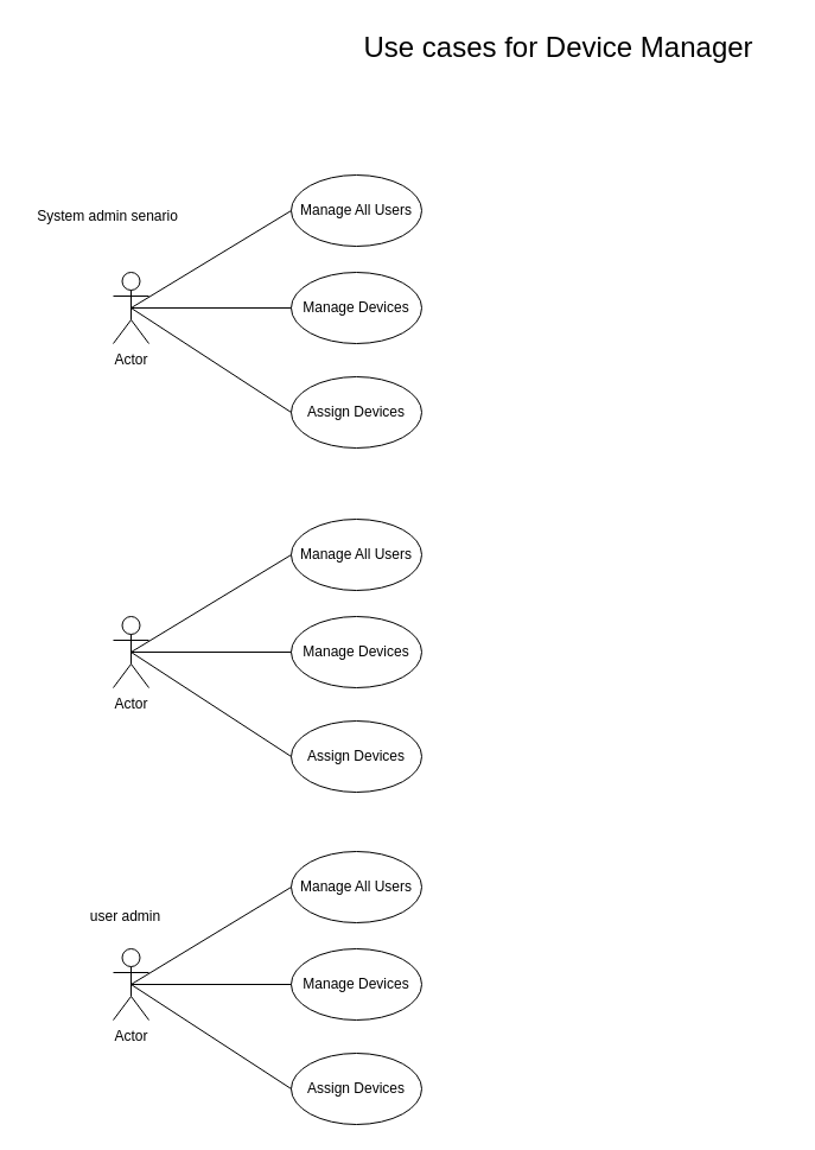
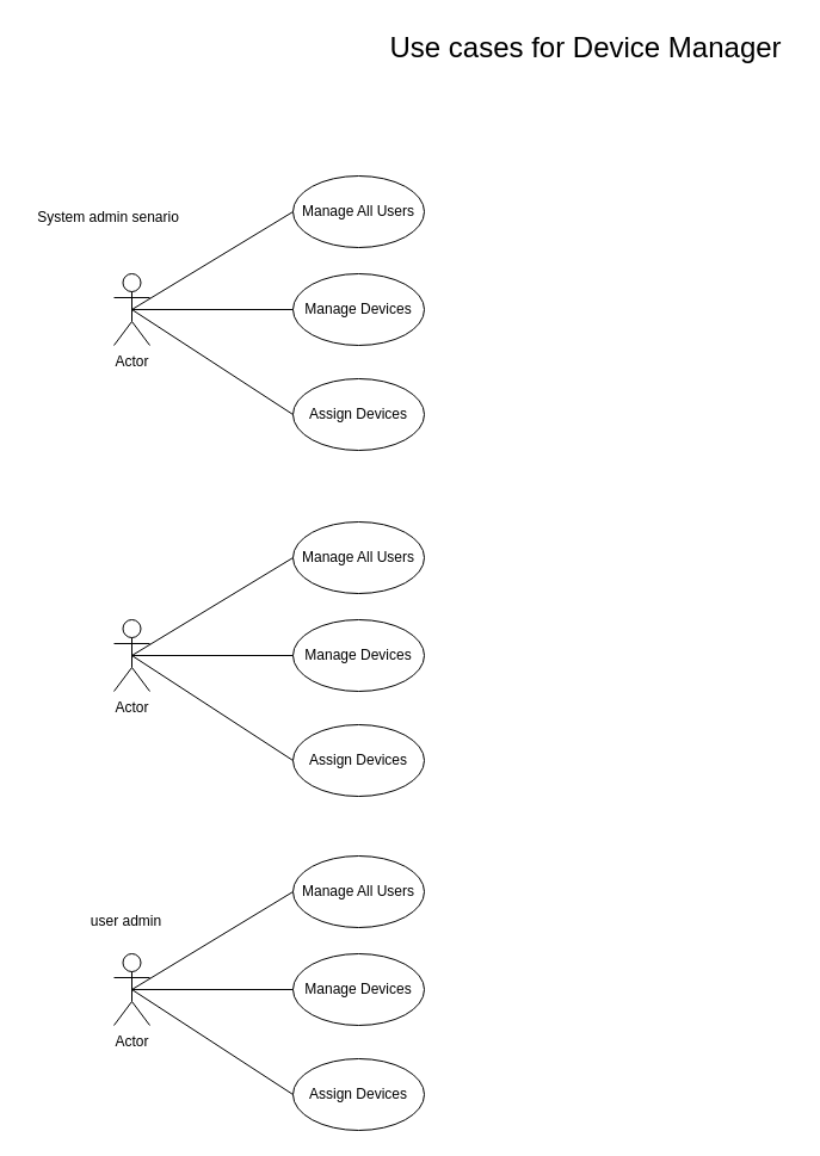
  <mxCell id="0" />
  <mxCell id="1" parent="0" />
  <mxCell id="2" value="Actor" style="shape=umlActor;verticalLabelPosition=bottom;verticalAlign=top;html=1;outlineConnect=0;" vertex="1" parent="1"><mxGeometry x="95" y="229" width="30" height="60" as="geometry" /></mxCell>
  <mxCell id="3" value="Actor" style="shape=umlActor;verticalLabelPosition=bottom;verticalAlign=top;html=1;outlineConnect=0;" vertex="1" parent="1"><mxGeometry x="95" y="519" width="30" height="60" as="geometry" /></mxCell>
  <mxCell id="4" value="Actor" style="shape=umlActor;verticalLabelPosition=bottom;verticalAlign=top;html=1;outlineConnect=0;" vertex="1" parent="1"><mxGeometry x="95" y="799" width="30" height="60" as="geometry" /></mxCell>
  <mxCell id="5" value="&lt;div&gt;System admin senario&lt;/div&gt;" style="text;html=1;align=center;verticalAlign=middle;resizable=0;points=[];autosize=1;strokeColor=none;fillColor=none;" vertex="1" parent="1"><mxGeometry x="20" y="167" width="140" height="30" as="geometry" /></mxCell>
  <mxCell id="6" value="&lt;div&gt;user admin&lt;/div&gt;" style="text;html=1;align=center;verticalAlign=middle;resizable=0;points=[];autosize=1;strokeColor=none;fillColor=none;" vertex="1" parent="1"><mxGeometry x="60" y="757" width="90" height="30" as="geometry" /></mxCell>
- <mxCell id="7" value="&lt;div&gt;&lt;font style=&quot;font-size: 24px;&quot;&gt;Use cases for Device Manager&lt;/font&gt;&lt;/div&gt;" style="text;html=1;align=center;verticalAlign=middle;resizable=0;points=[];autosize=1;strokeColor=none;fillColor=none;" vertex="1" parent="1"><mxGeometry x="295" y="20" width="350" height="40" as="geometry" /></mxCell>
+ <mxCell id="7" value="&lt;div&gt;&lt;font style=&quot;font-size: 24px;&quot;&gt;Use cases for Device Manager&lt;/font&gt;&lt;/div&gt;" style="text;html=1;align=center;verticalAlign=middle;resizable=0;points=[];autosize=1;strokeColor=none;fillColor=none;" vertex="1" parent="1"><mxGeometry x="315" y="20" width="350" height="40" as="geometry" /></mxCell>
  <mxCell id="8" value="Manage All Users" style="ellipse;whiteSpace=wrap;html=1;" vertex="1" parent="1"><mxGeometry x="245" y="147" width="110" height="60" as="geometry" /></mxCell>
  <mxCell id="9" value="Manage Devices" style="ellipse;whiteSpace=wrap;html=1;" vertex="1" parent="1"><mxGeometry x="245" y="229" width="110" height="60" as="geometry" /></mxCell>
  <mxCell id="10" value="Assign Devices" style="ellipse;whiteSpace=wrap;html=1;" vertex="1" parent="1"><mxGeometry x="245" y="317" width="110" height="60" as="geometry" /></mxCell>
  <mxCell id="11" value="" style="endArrow=none;html=1;rounded=0;exitX=0;exitY=0.5;exitDx=0;exitDy=0;entryX=0.5;entryY=0.5;entryDx=0;entryDy=0;entryPerimeter=0;" edge="1" parent="1" source="8" target="2"><mxGeometry width="50" height="50" relative="1" as="geometry"><mxPoint x="435" y="447" as="sourcePoint" /><mxPoint x="485" y="397" as="targetPoint" /></mxGeometry></mxCell>
  <mxCell id="12" value="" style="endArrow=none;html=1;rounded=0;exitX=0;exitY=0.5;exitDx=0;exitDy=0;entryX=0.5;entryY=0.5;entryDx=0;entryDy=0;entryPerimeter=0;" edge="1" parent="1" source="9" target="2"><mxGeometry width="50" height="50" relative="1" as="geometry"><mxPoint x="435" y="447" as="sourcePoint" /><mxPoint x="485" y="397" as="targetPoint" /></mxGeometry></mxCell>
  <mxCell id="13" value="" style="endArrow=none;html=1;rounded=0;exitX=0;exitY=0.5;exitDx=0;exitDy=0;entryX=0.5;entryY=0.5;entryDx=0;entryDy=0;entryPerimeter=0;" edge="1" parent="1" source="10" target="2"><mxGeometry width="50" height="50" relative="1" as="geometry"><mxPoint x="435" y="447" as="sourcePoint" /><mxPoint x="485" y="397" as="targetPoint" /></mxGeometry></mxCell>
  <mxCell id="14" value="Manage All Users" style="ellipse;whiteSpace=wrap;html=1;" vertex="1" parent="1"><mxGeometry x="245" y="437" width="110" height="60" as="geometry" /></mxCell>
  <mxCell id="15" value="Manage Devices" style="ellipse;whiteSpace=wrap;html=1;" vertex="1" parent="1"><mxGeometry x="245" y="519" width="110" height="60" as="geometry" /></mxCell>
  <mxCell id="16" value="Assign Devices" style="ellipse;whiteSpace=wrap;html=1;" vertex="1" parent="1"><mxGeometry x="245" y="607" width="110" height="60" as="geometry" /></mxCell>
  <mxCell id="17" value="" style="endArrow=none;html=1;rounded=0;exitX=0;exitY=0.5;exitDx=0;exitDy=0;entryX=0.5;entryY=0.5;entryDx=0;entryDy=0;entryPerimeter=0;" edge="1" parent="1" source="14"><mxGeometry width="50" height="50" relative="1" as="geometry"><mxPoint x="435" y="737" as="sourcePoint" /><mxPoint x="110" y="549" as="targetPoint" /></mxGeometry></mxCell>
  <mxCell id="18" value="" style="endArrow=none;html=1;rounded=0;exitX=0;exitY=0.5;exitDx=0;exitDy=0;entryX=0.5;entryY=0.5;entryDx=0;entryDy=0;entryPerimeter=0;" edge="1" parent="1" source="15"><mxGeometry width="50" height="50" relative="1" as="geometry"><mxPoint x="435" y="737" as="sourcePoint" /><mxPoint x="110" y="549" as="targetPoint" /></mxGeometry></mxCell>
  <mxCell id="19" value="" style="endArrow=none;html=1;rounded=0;exitX=0;exitY=0.5;exitDx=0;exitDy=0;entryX=0.5;entryY=0.5;entryDx=0;entryDy=0;entryPerimeter=0;" edge="1" parent="1" source="16"><mxGeometry width="50" height="50" relative="1" as="geometry"><mxPoint x="435" y="737" as="sourcePoint" /><mxPoint x="110" y="549" as="targetPoint" /></mxGeometry></mxCell>
  <mxCell id="20" value="Manage All Users" style="ellipse;whiteSpace=wrap;html=1;" vertex="1" parent="1"><mxGeometry x="245" y="717" width="110" height="60" as="geometry" /></mxCell>
  <mxCell id="21" value="Manage Devices" style="ellipse;whiteSpace=wrap;html=1;" vertex="1" parent="1"><mxGeometry x="245" y="799" width="110" height="60" as="geometry" /></mxCell>
  <mxCell id="22" value="Assign Devices" style="ellipse;whiteSpace=wrap;html=1;" vertex="1" parent="1"><mxGeometry x="245" y="887" width="110" height="60" as="geometry" /></mxCell>
  <mxCell id="23" value="" style="endArrow=none;html=1;rounded=0;exitX=0;exitY=0.5;exitDx=0;exitDy=0;entryX=0.5;entryY=0.5;entryDx=0;entryDy=0;entryPerimeter=0;" edge="1" parent="1" source="20"><mxGeometry width="50" height="50" relative="1" as="geometry"><mxPoint x="435" y="1017" as="sourcePoint" /><mxPoint x="110" y="829" as="targetPoint" /></mxGeometry></mxCell>
  <mxCell id="24" value="" style="endArrow=none;html=1;rounded=0;exitX=0;exitY=0.5;exitDx=0;exitDy=0;entryX=0.5;entryY=0.5;entryDx=0;entryDy=0;entryPerimeter=0;" edge="1" parent="1" source="21"><mxGeometry width="50" height="50" relative="1" as="geometry"><mxPoint x="435" y="1017" as="sourcePoint" /><mxPoint x="110" y="829" as="targetPoint" /></mxGeometry></mxCell>
  <mxCell id="25" value="" style="endArrow=none;html=1;rounded=0;exitX=0;exitY=0.5;exitDx=0;exitDy=0;entryX=0.5;entryY=0.5;entryDx=0;entryDy=0;entryPerimeter=0;" edge="1" parent="1" source="22"><mxGeometry width="50" height="50" relative="1" as="geometry"><mxPoint x="435" y="1017" as="sourcePoint" /><mxPoint x="110" y="829" as="targetPoint" /></mxGeometry></mxCell>
